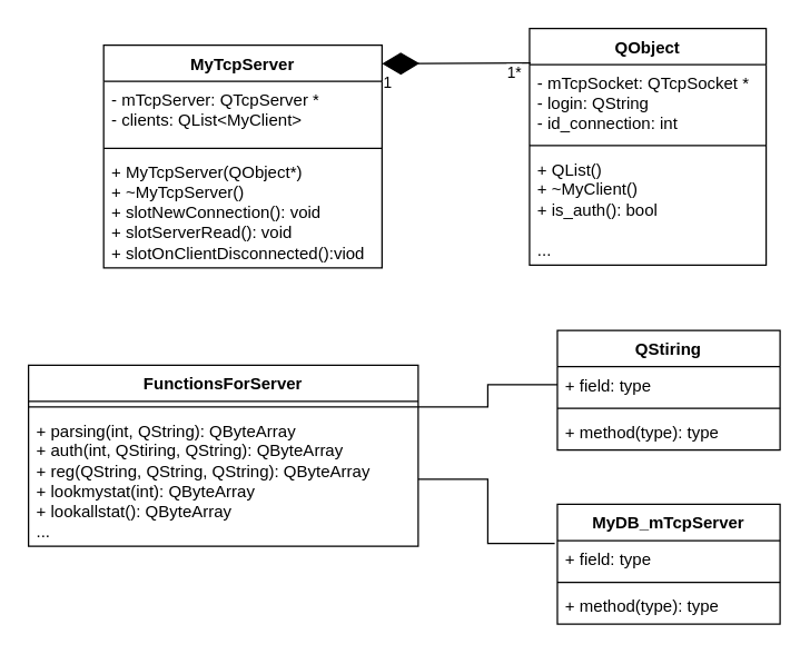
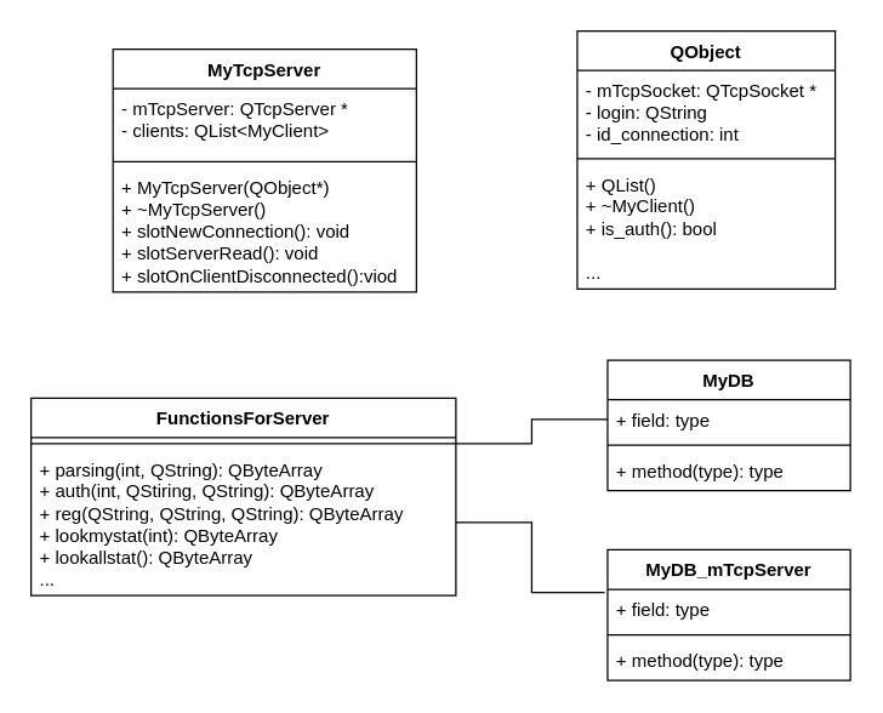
  <mxCell id="0" />
  <mxCell id="1" parent="0" />
  <mxCell id="2" value="MyTcpServer" style="swimlane;fontStyle=1;align=center;verticalAlign=top;childLayout=stackLayout;horizontal=1;startSize=26;horizontalStack=0;resizeParent=1;resizeParentMax=0;resizeLast=0;collapsible=1;marginBottom=0;whiteSpace=wrap;html=1;" vertex="1" parent="1"><mxGeometry x="74" y="32" width="200" height="160" as="geometry" /></mxCell>
  <mxCell id="3" value="- mTcpServer: QTcpServer *&lt;div&gt;- clients: QList&amp;lt;MyClient&amp;gt;&lt;/div&gt;" style="text;strokeColor=none;fillColor=none;align=left;verticalAlign=top;spacingLeft=4;spacingRight=4;overflow=hidden;rotatable=0;points=[[0,0.5],[1,0.5]];portConstraint=eastwest;whiteSpace=wrap;html=1;" vertex="1" parent="2"><mxGeometry y="26" width="200" height="44" as="geometry" /></mxCell>
  <mxCell id="4" value="" style="line;strokeWidth=1;fillColor=none;align=left;verticalAlign=middle;spacingTop=-1;spacingLeft=3;spacingRight=3;rotatable=0;labelPosition=right;points=[];portConstraint=eastwest;strokeColor=inherit;" vertex="1" parent="2"><mxGeometry y="70" width="200" height="8" as="geometry" /></mxCell>
  <mxCell id="5" value="+ MyTcpServer(QObject*)&lt;div&gt;+ ~MyTcpServer()&lt;/div&gt;&lt;div&gt;+ slotNewConnection(): void&lt;/div&gt;&lt;div&gt;+ slotServerRead(): void&lt;/div&gt;&lt;div&gt;+ slotOnClientDisconnected():viod&lt;/div&gt;" style="text;strokeColor=none;fillColor=none;align=left;verticalAlign=top;spacingLeft=4;spacingRight=4;overflow=hidden;rotatable=0;points=[[0,0.5],[1,0.5]];portConstraint=eastwest;whiteSpace=wrap;html=1;" vertex="1" parent="2"><mxGeometry y="78" width="200" height="82" as="geometry" /></mxCell>
  <mxCell id="6" value="QObject" style="swimlane;fontStyle=1;align=center;verticalAlign=top;childLayout=stackLayout;horizontal=1;startSize=26;horizontalStack=0;resizeParent=1;resizeParentMax=0;resizeLast=0;collapsible=1;marginBottom=0;whiteSpace=wrap;html=1;" vertex="1" parent="1"><mxGeometry x="380" y="20" width="170" height="170" as="geometry" /></mxCell>
  <mxCell id="7" value="- mTcpSocket: QTcpSocket *&lt;div&gt;- login: QString&lt;/div&gt;&lt;div&gt;- id_connection: int&lt;/div&gt;" style="text;strokeColor=none;fillColor=none;align=left;verticalAlign=top;spacingLeft=4;spacingRight=4;overflow=hidden;rotatable=0;points=[[0,0.5],[1,0.5]];portConstraint=eastwest;whiteSpace=wrap;html=1;" vertex="1" parent="6"><mxGeometry y="26" width="170" height="54" as="geometry" /></mxCell>
  <mxCell id="8" value="" style="line;strokeWidth=1;fillColor=none;align=left;verticalAlign=middle;spacingTop=-1;spacingLeft=3;spacingRight=3;rotatable=0;labelPosition=right;points=[];portConstraint=eastwest;strokeColor=inherit;" vertex="1" parent="6"><mxGeometry y="80" width="170" height="8" as="geometry" /></mxCell>
  <mxCell id="9" value="+ QList()&lt;div&gt;+ ~MyClient()&lt;/div&gt;&lt;div&gt;+ is_auth(): bool&lt;/div&gt;&lt;div&gt;&lt;br&gt;&lt;/div&gt;&lt;div&gt;...&lt;/div&gt;" style="text;strokeColor=none;fillColor=none;align=left;verticalAlign=top;spacingLeft=4;spacingRight=4;overflow=hidden;rotatable=0;points=[[0,0.5],[1,0.5]];portConstraint=eastwest;whiteSpace=wrap;html=1;" vertex="1" parent="6"><mxGeometry y="88" width="170" height="82" as="geometry" /></mxCell>
  <mxCell id="10" style="edgeStyle=orthogonalEdgeStyle;rounded=0;orthogonalLoop=1;jettySize=auto;html=1;entryX=0;entryY=0.5;entryDx=0;entryDy=0;endArrow=none;endFill=0;" edge="1" parent="1" source="11" target="15"><mxGeometry relative="1" as="geometry"><Array as="points"><mxPoint x="350" y="292" /><mxPoint x="350" y="276" /></Array></mxGeometry></mxCell>
  <mxCell id="11" value="FunctionsForServer" style="swimlane;fontStyle=1;align=center;verticalAlign=top;childLayout=stackLayout;horizontal=1;startSize=26;horizontalStack=0;resizeParent=1;resizeParentMax=0;resizeLast=0;collapsible=1;marginBottom=0;whiteSpace=wrap;html=1;" vertex="1" parent="1"><mxGeometry x="20" y="262" width="280" height="130" as="geometry" /></mxCell>
  <mxCell id="12" value="" style="line;strokeWidth=1;fillColor=none;align=left;verticalAlign=middle;spacingTop=-1;spacingLeft=3;spacingRight=3;rotatable=0;labelPosition=right;points=[];portConstraint=eastwest;strokeColor=inherit;" vertex="1" parent="11"><mxGeometry y="26" width="280" height="8" as="geometry" /></mxCell>
  <mxCell id="13" value="+ parsing(int, QString): QByteArray&lt;div&gt;+ auth(int, QStiring, QString): QByteArray&lt;/div&gt;&lt;div&gt;+ reg(QString, QString, QString): QByteArray&lt;/div&gt;&lt;div&gt;+ lookmystat(int): QByteArray&lt;/div&gt;&lt;div&gt;+ lookallstat(): QByteArray&lt;/div&gt;&lt;div&gt;...&lt;/div&gt;" style="text;strokeColor=none;fillColor=none;align=left;verticalAlign=top;spacingLeft=4;spacingRight=4;overflow=hidden;rotatable=0;points=[[0,0.5],[1,0.5]];portConstraint=eastwest;whiteSpace=wrap;html=1;" vertex="1" parent="11"><mxGeometry y="34" width="280" height="96" as="geometry" /></mxCell>
- <mxCell id="14" value="QStiring" style="swimlane;fontStyle=1;align=center;verticalAlign=top;childLayout=stackLayout;horizontal=1;startSize=26;horizontalStack=0;resizeParent=1;resizeParentMax=0;resizeLast=0;collapsible=1;marginBottom=0;whiteSpace=wrap;html=1;" vertex="1" parent="1"><mxGeometry x="400" y="237" width="160" height="86" as="geometry" /></mxCell>
+ <mxCell id="14" value="MyDB" style="swimlane;fontStyle=1;align=center;verticalAlign=top;childLayout=stackLayout;horizontal=1;startSize=26;horizontalStack=0;resizeParent=1;resizeParentMax=0;resizeLast=0;collapsible=1;marginBottom=0;whiteSpace=wrap;html=1;" vertex="1" parent="1"><mxGeometry x="400" y="237" width="160" height="86" as="geometry" /></mxCell>
  <mxCell id="15" value="+ field: type" style="text;strokeColor=none;fillColor=none;align=left;verticalAlign=top;spacingLeft=4;spacingRight=4;overflow=hidden;rotatable=0;points=[[0,0.5],[1,0.5]];portConstraint=eastwest;whiteSpace=wrap;html=1;" vertex="1" parent="14"><mxGeometry y="26" width="160" height="26" as="geometry" /></mxCell>
  <mxCell id="16" value="" style="line;strokeWidth=1;fillColor=none;align=left;verticalAlign=middle;spacingTop=-1;spacingLeft=3;spacingRight=3;rotatable=0;labelPosition=right;points=[];portConstraint=eastwest;strokeColor=inherit;" vertex="1" parent="14"><mxGeometry y="52" width="160" height="8" as="geometry" /></mxCell>
  <mxCell id="17" value="+ method(type): type" style="text;strokeColor=none;fillColor=none;align=left;verticalAlign=top;spacingLeft=4;spacingRight=4;overflow=hidden;rotatable=0;points=[[0,0.5],[1,0.5]];portConstraint=eastwest;whiteSpace=wrap;html=1;" vertex="1" parent="14"><mxGeometry y="60" width="160" height="26" as="geometry" /></mxCell>
  <mxCell id="18" value="MyDB_mTcpServer" style="swimlane;fontStyle=1;align=center;verticalAlign=top;childLayout=stackLayout;horizontal=1;startSize=26;horizontalStack=0;resizeParent=1;resizeParentMax=0;resizeLast=0;collapsible=1;marginBottom=0;whiteSpace=wrap;html=1;" vertex="1" parent="1"><mxGeometry x="400" y="362" width="160" height="86" as="geometry" /></mxCell>
  <mxCell id="19" value="+ field: type" style="text;strokeColor=none;fillColor=none;align=left;verticalAlign=top;spacingLeft=4;spacingRight=4;overflow=hidden;rotatable=0;points=[[0,0.5],[1,0.5]];portConstraint=eastwest;whiteSpace=wrap;html=1;" vertex="1" parent="18"><mxGeometry y="26" width="160" height="26" as="geometry" /></mxCell>
  <mxCell id="20" value="" style="line;strokeWidth=1;fillColor=none;align=left;verticalAlign=middle;spacingTop=-1;spacingLeft=3;spacingRight=3;rotatable=0;labelPosition=right;points=[];portConstraint=eastwest;strokeColor=inherit;" vertex="1" parent="18"><mxGeometry y="52" width="160" height="8" as="geometry" /></mxCell>
  <mxCell id="21" value="+ method(type): type" style="text;strokeColor=none;fillColor=none;align=left;verticalAlign=top;spacingLeft=4;spacingRight=4;overflow=hidden;rotatable=0;points=[[0,0.5],[1,0.5]];portConstraint=eastwest;whiteSpace=wrap;html=1;" vertex="1" parent="18"><mxGeometry y="60" width="160" height="26" as="geometry" /></mxCell>
- <mxCell id="22" value="" style="endArrow=diamondThin;endFill=1;endSize=24;html=1;rounded=0;exitX=0.004;exitY=0.145;exitDx=0;exitDy=0;exitPerimeter=0;entryX=1;entryY=0.083;entryDx=0;entryDy=0;entryPerimeter=0;" edge="1" parent="1" source="6" target="2"><mxGeometry width="160" relative="1" as="geometry"><mxPoint x="250" y="222" as="sourcePoint" /><mxPoint x="280" y="45" as="targetPoint" /></mxGeometry></mxCell>
- <mxCell id="23" value="1" style="edgeLabel;html=1;align=center;verticalAlign=middle;resizable=0;points=[];" vertex="1" connectable="0" parent="22"><mxGeometry x="0.749" y="1" relative="1" as="geometry"><mxPoint x="-10" y="12" as="offset" /></mxGeometry></mxCell>
- <mxCell id="24" value="1*" style="edgeLabel;html=1;align=center;verticalAlign=middle;resizable=0;points=[];" vertex="1" connectable="0" parent="22"><mxGeometry x="-0.769" y="-1" relative="1" as="geometry"><mxPoint y="8" as="offset" /></mxGeometry></mxCell>
  <mxCell id="25" style="edgeStyle=orthogonalEdgeStyle;rounded=0;orthogonalLoop=1;jettySize=auto;html=1;entryX=-0.012;entryY=0.077;entryDx=0;entryDy=0;entryPerimeter=0;endArrow=none;endFill=0;" edge="1" parent="1" source="13" target="19"><mxGeometry relative="1" as="geometry" /></mxCell>
